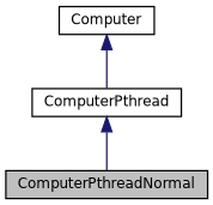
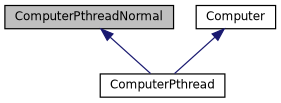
  digraph {
    node [color=black fillcolor=white fontname=Helvetica fontsize=10 shape=record style=filled]
    edge [color=midnightblue dir=back fontname=Helvetica fontsize=10 labelfontname=Helvetica labelfontsize=10 style=solid]
    n1 [fillcolor=grey75 fontcolor=black height=0.2 label=ComputerPthreadNormal width=0.4]
    n2 [height=0.2 label=ComputerPthread width=0.4]
    n3 [height=0.2 label=Computer width=0.4]
-   n2 -> n1
+   n1 -> n2
    n3 -> n2
  }
